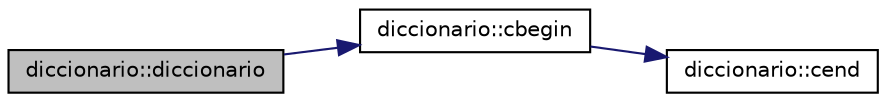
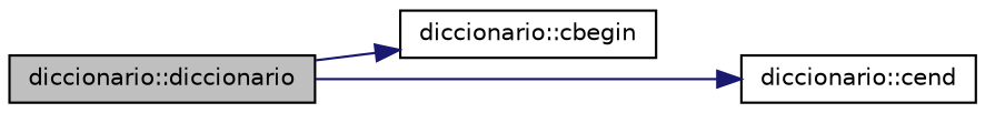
  digraph {
    rankdir=LR
    node [color=black fillcolor=white fontname=Helvetica fontsize=10 shape=record style=filled]
    edge [color=midnightblue fontname=Helvetica fontsize=10 labelfontname=Helvetica labelfontsize=10 style=solid]
    n1 [fillcolor=grey75 fontcolor=black height=0.2 label="diccionario::diccionario" width=0.4]
    n2 [height=0.2 label="diccionario::cbegin" width=0.4]
    n3 [height=0.2 label="diccionario::cend" width=0.4]
    n1 -> n2
-   n2 -> n3
+   n1 -> n3
  }
